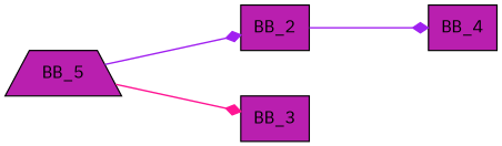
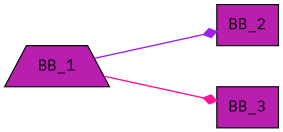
  digraph {
    color=green
    fillcolor=lightgreen
    fontname="IBM Plex Mono"
    fontsize=20
    nodesep=0.5
    penwidth=2
    rankdir=LR
    ranksep=1.3
    style=rounded
    node [fillcolor="#B91FAF" fontname="IBM Plex Mono" shape=box style=filled]
    edge [arrowhead=diamond arrowsize=1 color=purple fontname="IBM Plex Mono" penwidth=1.2]
-   BB_1 [shape=trapezium label=BB_5]
+   BB_1 [shape=trapezium]
    BB_2
    BB_3
-   BB_4
    BB_1 -> BB_2
    BB_1 -> BB_3 [color=deeppink]
-   BB_2 -> BB_4
  }
